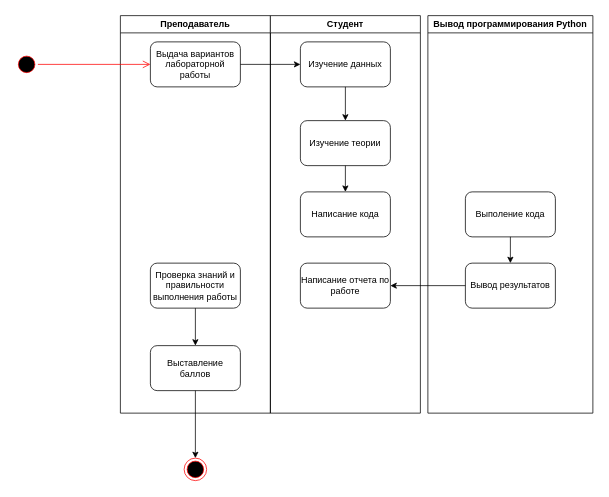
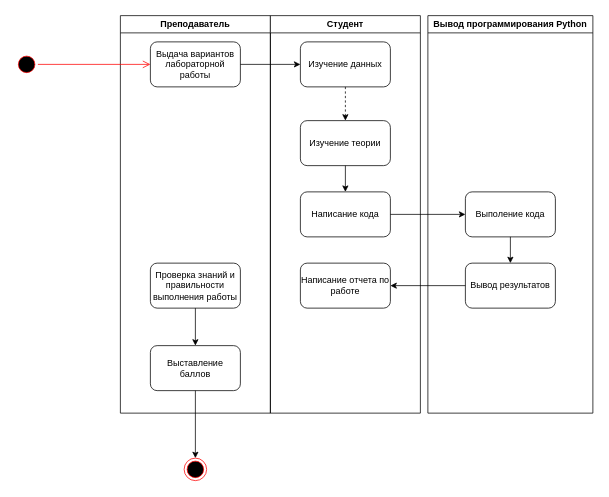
  <mxCell id="0" />
  <mxCell id="1" parent="0" />
  <mxCell id="2" value="Преподаватель" style="swimlane;whiteSpace=wrap;html=1;" vertex="1" parent="1"><mxGeometry x="160" y="20" width="200" height="530" as="geometry" /></mxCell>
  <mxCell id="3" value="Выдача вариантов&lt;div&gt;лабораторной работы&lt;/div&gt;" style="rounded=1;whiteSpace=wrap;html=1;" vertex="1" parent="2"><mxGeometry x="40" y="35" width="120" height="60" as="geometry" /></mxCell>
  <mxCell id="4" value="Проверка знаний и правильности выполнения работы" style="rounded=1;whiteSpace=wrap;html=1;" vertex="1" parent="2"><mxGeometry x="40" y="330" width="120" height="60" as="geometry" /></mxCell>
  <mxCell id="5" value="Выставление баллов" style="rounded=1;whiteSpace=wrap;html=1;" vertex="1" parent="2"><mxGeometry x="40" y="440" width="120" height="60" as="geometry" /></mxCell>
  <mxCell id="6" value="" style="endArrow=classic;html=1;rounded=0;exitX=0.5;exitY=1;exitDx=0;exitDy=0;" edge="1" parent="2" source="4" target="5"><mxGeometry width="50" height="50" relative="1" as="geometry"><mxPoint x="220" y="380" as="sourcePoint" /><mxPoint x="100" y="430" as="targetPoint" /></mxGeometry></mxCell>
  <mxCell id="7" value="Студент" style="swimlane;whiteSpace=wrap;html=1;" vertex="1" parent="1"><mxGeometry x="360" y="20" width="200" height="530" as="geometry" /></mxCell>
  <mxCell id="8" value="Изучение данных" style="rounded=1;whiteSpace=wrap;html=1;" vertex="1" parent="7"><mxGeometry x="40" y="35" width="120" height="60" as="geometry" /></mxCell>
  <mxCell id="9" value="Изучение теории" style="rounded=1;whiteSpace=wrap;html=1;" vertex="1" parent="7"><mxGeometry x="40" y="140" width="120" height="60" as="geometry" /></mxCell>
- <mxCell id="10" value="" style="endArrow=classic;html=1;rounded=0;exitX=0.5;exitY=1;exitDx=0;exitDy=0;" edge="1" parent="7" source="8" target="9"><mxGeometry width="50" height="50" relative="1" as="geometry"><mxPoint x="-30" y="150" as="sourcePoint" /><mxPoint x="100" y="140" as="targetPoint" /></mxGeometry></mxCell>
+ <mxCell id="10" value="" style="endArrow=classic;html=1;rounded=0;exitX=0.5;exitY=1;exitDx=0;exitDy=0;dashed=1;" edge="1" parent="7" source="8" target="9"><mxGeometry width="50" height="50" relative="1" as="geometry"><mxPoint x="-30" y="150" as="sourcePoint" /><mxPoint x="100" y="140" as="targetPoint" /></mxGeometry></mxCell>
  <mxCell id="11" value="Написание кода" style="rounded=1;whiteSpace=wrap;html=1;" vertex="1" parent="7"><mxGeometry x="40" y="235" width="120" height="60" as="geometry" /></mxCell>
  <mxCell id="12" value="" style="endArrow=classic;html=1;rounded=0;exitX=0.5;exitY=1;exitDx=0;exitDy=0;" edge="1" parent="7" source="9" target="11"><mxGeometry width="50" height="50" relative="1" as="geometry"><mxPoint x="50" y="330" as="sourcePoint" /><mxPoint x="100" y="280" as="targetPoint" /></mxGeometry></mxCell>
  <mxCell id="13" value="Написание отчета по работе" style="rounded=1;whiteSpace=wrap;html=1;" vertex="1" parent="7"><mxGeometry x="40" y="330" width="120" height="60" as="geometry" /></mxCell>
  <mxCell id="14" value="Вывод программирования Python" style="swimlane;whiteSpace=wrap;html=1;" vertex="1" parent="1"><mxGeometry x="570" y="20" width="220" height="530" as="geometry" /></mxCell>
  <mxCell id="15" value="Выполение кода" style="rounded=1;whiteSpace=wrap;html=1;" vertex="1" parent="14"><mxGeometry x="50" y="235" width="120" height="60" as="geometry" /></mxCell>
  <mxCell id="16" value="Вывод результатов" style="rounded=1;whiteSpace=wrap;html=1;" vertex="1" parent="14"><mxGeometry x="50" y="330" width="120" height="60" as="geometry" /></mxCell>
  <mxCell id="17" value="" style="endArrow=classic;html=1;rounded=0;exitX=0.5;exitY=1;exitDx=0;exitDy=0;" edge="1" parent="14" source="15" target="16"><mxGeometry width="50" height="50" relative="1" as="geometry"><mxPoint x="-90" y="400" as="sourcePoint" /><mxPoint x="110" y="330" as="targetPoint" /></mxGeometry></mxCell>
  <mxCell id="18" value="" style="ellipse;html=1;shape=startState;fillColor=#000000;strokeColor=#ff0000;" vertex="1" parent="1"><mxGeometry x="20" y="70" width="30" height="30" as="geometry" /></mxCell>
  <mxCell id="19" value="" style="edgeStyle=orthogonalEdgeStyle;html=1;verticalAlign=bottom;endArrow=open;endSize=8;strokeColor=#ff0000;rounded=0;entryX=0;entryY=0.5;entryDx=0;entryDy=0;" edge="1" source="18" parent="1" target="3"><mxGeometry relative="1" as="geometry"><mxPoint x="180" y="85" as="targetPoint" /></mxGeometry></mxCell>
  <mxCell id="20" value="" style="endArrow=classic;html=1;rounded=0;exitX=1;exitY=0.5;exitDx=0;exitDy=0;" edge="1" parent="1" source="3" target="8"><mxGeometry width="50" height="50" relative="1" as="geometry"><mxPoint x="330" y="100" as="sourcePoint" /><mxPoint x="400" y="85" as="targetPoint" /></mxGeometry></mxCell>
+ <mxCell id="21" value="" style="endArrow=classic;html=1;rounded=0;exitX=1;exitY=0.5;exitDx=0;exitDy=0;" edge="1" parent="1" source="11" target="15"><mxGeometry width="50" height="50" relative="1" as="geometry"><mxPoint x="480" y="350" as="sourcePoint" /><mxPoint x="630" y="285" as="targetPoint" /></mxGeometry></mxCell>
  <mxCell id="22" value="" style="endArrow=classic;html=1;rounded=0;exitX=0;exitY=0.5;exitDx=0;exitDy=0;" edge="1" parent="1" source="16" target="13"><mxGeometry width="50" height="50" relative="1" as="geometry"><mxPoint x="560" y="480" as="sourcePoint" /><mxPoint x="520" y="380" as="targetPoint" /></mxGeometry></mxCell>
  <mxCell id="23" value="" style="endArrow=classic;html=1;rounded=0;exitX=0.5;exitY=1;exitDx=0;exitDy=0;" edge="1" parent="1" source="5" target="24"><mxGeometry width="50" height="50" relative="1" as="geometry"><mxPoint x="380" y="560" as="sourcePoint" /><mxPoint x="260" y="600" as="targetPoint" /></mxGeometry></mxCell>
  <mxCell id="24" value="" style="ellipse;html=1;shape=endState;fillColor=#000000;strokeColor=#ff0000;" vertex="1" parent="1"><mxGeometry x="245" y="610" width="30" height="30" as="geometry" /></mxCell>
